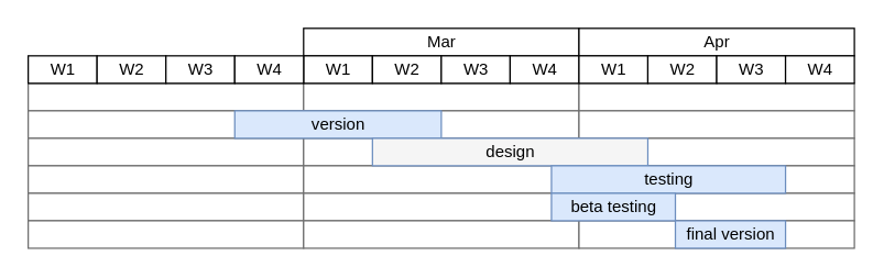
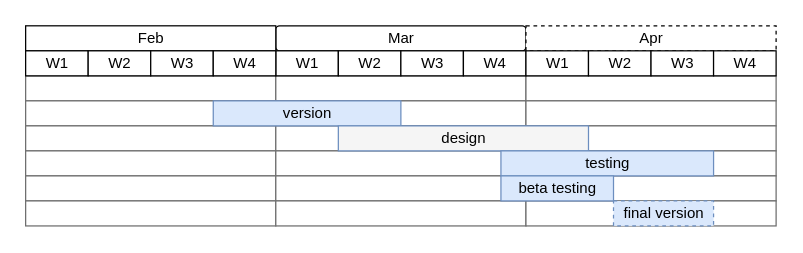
  <mxCell id="0" style=";html=1;" />
  <mxCell id="1" style=";html=1;" parent="0" />
- <mxCell id="2" value="Mar" style="strokeWidth=1;fontStyle=0;html=1;" parent="1" vertex="1"><mxGeometry x="220" y="20" width="200" height="20" as="geometry" /></mxCell>
- <mxCell id="3" value="Apr" style="strokeWidth=1;fontStyle=0;html=1;" parent="1" vertex="1"><mxGeometry x="420" y="20" width="200" height="20" as="geometry" /></mxCell>
+ <mxCell id="2" value="Mar" style="strokeWidth=1;fontStyle=0;html=1;rounded=1;" parent="1" vertex="1"><mxGeometry x="220" y="20" width="200" height="20" as="geometry" /></mxCell>
+ <mxCell id="3" value="Apr" style="strokeWidth=1;fontStyle=0;html=1;dashed=1;" parent="1" vertex="1"><mxGeometry x="420" y="20" width="200" height="20" as="geometry" /></mxCell>
+ <mxCell id="4" value="Feb" style="strokeWidth=1;fontStyle=0;html=1;" parent="1" vertex="1"><mxGeometry x="20" y="20" width="200" height="20" as="geometry" /></mxCell>
  <mxCell id="5" value="" style="align=left;html=1;strokeColor=#6E6E6E;" parent="1" vertex="1"><mxGeometry x="20" y="60" width="200" height="20" as="geometry" /></mxCell>
  <mxCell id="6" value="" style="align=left;html=1;strokeColor=#6E6E6E;" parent="1" vertex="1"><mxGeometry x="20" y="80" width="200" height="20" as="geometry" /></mxCell>
  <mxCell id="7" value="" style="align=left;html=1;strokeColor=#6E6E6E;" parent="1" vertex="1"><mxGeometry x="20" y="100" width="200" height="20" as="geometry" /></mxCell>
  <mxCell id="8" value="" style="align=left;html=1;strokeColor=#6E6E6E;" parent="1" vertex="1"><mxGeometry x="20" y="120" width="200" height="20" as="geometry" /></mxCell>
  <mxCell id="9" value="" style="align=left;html=1;strokeColor=#6E6E6E;" parent="1" vertex="1"><mxGeometry x="20" y="140" width="200" height="20" as="geometry" /></mxCell>
  <mxCell id="10" value="" style="align=left;html=1;strokeColor=#6E6E6E;" parent="1" vertex="1"><mxGeometry x="20" y="160" width="200" height="20" as="geometry" /></mxCell>
  <mxCell id="11" value="" style="align=left;html=1;strokeColor=#6E6E6E;" parent="1" vertex="1"><mxGeometry x="220" y="60" width="200" height="20" as="geometry" /></mxCell>
  <mxCell id="12" value="" style="align=left;html=1;strokeColor=#6E6E6E;" parent="1" vertex="1"><mxGeometry x="220" y="80" width="200" height="20" as="geometry" /></mxCell>
  <mxCell id="13" value="" style="align=left;html=1;strokeColor=#6E6E6E;" parent="1" vertex="1"><mxGeometry x="220" y="100" width="200" height="20" as="geometry" /></mxCell>
  <mxCell id="14" value="" style="align=left;html=1;strokeColor=#6E6E6E;" parent="1" vertex="1"><mxGeometry x="220" y="120" width="200" height="20" as="geometry" /></mxCell>
  <mxCell id="15" value="" style="align=left;html=1;strokeColor=#6E6E6E;" parent="1" vertex="1"><mxGeometry x="220" y="140" width="200" height="20" as="geometry" /></mxCell>
  <mxCell id="16" value="" style="align=left;html=1;strokeColor=#6E6E6E;" parent="1" vertex="1"><mxGeometry x="220" y="160" width="200" height="20" as="geometry" /></mxCell>
  <mxCell id="17" value="" style="align=left;html=1;strokeColor=#6E6E6E;" parent="1" vertex="1"><mxGeometry x="420" y="60" width="200" height="20" as="geometry" /></mxCell>
  <mxCell id="18" value="" style="align=left;html=1;strokeColor=#6E6E6E;" parent="1" vertex="1"><mxGeometry x="420" y="80" width="200" height="20" as="geometry" /></mxCell>
  <mxCell id="19" value="" style="align=left;html=1;strokeColor=#6E6E6E;" parent="1" vertex="1"><mxGeometry x="420" y="100" width="200" height="20" as="geometry" /></mxCell>
  <mxCell id="20" value="" style="align=left;html=1;strokeColor=#6E6E6E;" parent="1" vertex="1"><mxGeometry x="420" y="120" width="200" height="20" as="geometry" /></mxCell>
  <mxCell id="21" value="" style="align=left;html=1;strokeColor=#6E6E6E;" parent="1" vertex="1"><mxGeometry x="420" y="140" width="200" height="20" as="geometry" /></mxCell>
  <mxCell id="22" value="" style="align=left;html=1;strokeColor=#6E6E6E;" parent="1" vertex="1"><mxGeometry x="420" y="160" width="200" height="20" as="geometry" /></mxCell>
  <mxCell id="23" value="W1" style="strokeWidth=1;fontStyle=0;html=1;" parent="1" vertex="1"><mxGeometry x="220" y="40" width="50" height="20" as="geometry" /></mxCell>
  <mxCell id="24" value="W2" style="strokeWidth=1;fontStyle=0;html=1;" parent="1" vertex="1"><mxGeometry x="270" y="40" width="50" height="20" as="geometry" /></mxCell>
  <mxCell id="25" value="W3" style="strokeWidth=1;fontStyle=0;html=1;" parent="1" vertex="1"><mxGeometry x="320" y="40" width="50" height="20" as="geometry" /></mxCell>
  <mxCell id="26" value="W4" style="strokeWidth=1;fontStyle=0;html=1;" parent="1" vertex="1"><mxGeometry x="370" y="40" width="50" height="20" as="geometry" /></mxCell>
  <mxCell id="27" value="W1" style="strokeWidth=1;fontStyle=0;html=1;" parent="1" vertex="1"><mxGeometry x="420" y="40" width="50" height="20" as="geometry" /></mxCell>
  <mxCell id="28" value="W2" style="strokeWidth=1;fontStyle=0;html=1;" parent="1" vertex="1"><mxGeometry x="470" y="40" width="50" height="20" as="geometry" /></mxCell>
  <mxCell id="29" value="W3" style="strokeWidth=1;fontStyle=0;html=1;" parent="1" vertex="1"><mxGeometry x="520" y="40" width="50" height="20" as="geometry" /></mxCell>
  <mxCell id="30" value="W4" style="strokeWidth=1;fontStyle=0;html=1;" parent="1" vertex="1"><mxGeometry x="570" y="40" width="50" height="20" as="geometry" /></mxCell>
  <mxCell id="31" value="W1" style="strokeWidth=1;fontStyle=0;html=1;" parent="1" vertex="1"><mxGeometry x="20" y="40" width="50" height="20" as="geometry" /></mxCell>
  <mxCell id="32" value="W2" style="strokeWidth=1;fontStyle=0;html=1;" parent="1" vertex="1"><mxGeometry x="70" y="40" width="50" height="20" as="geometry" /></mxCell>
  <mxCell id="33" value="W3" style="strokeWidth=1;fontStyle=0;html=1;" parent="1" vertex="1"><mxGeometry x="120" y="40" width="50" height="20" as="geometry" /></mxCell>
  <mxCell id="34" value="W4" style="strokeWidth=1;fontStyle=0;html=1;" parent="1" vertex="1"><mxGeometry x="170" y="40" width="50" height="20" as="geometry" /></mxCell>
  <mxCell id="35" value="version" style="align=center;strokeColor=#6c8ebf;html=1;fillColor=#dae8fc;" parent="1" vertex="1"><mxGeometry x="170" y="80" width="150" height="20" as="geometry" /></mxCell>
  <mxCell id="36" value="design" style="align=center;strokeColor=#6c8ebf;html=1;fillColor=#f5f5f5;" parent="1" vertex="1"><mxGeometry x="270" y="100" width="200" height="20" as="geometry" /></mxCell>
  <mxCell id="37" value="testing" style="align=center;strokeColor=#6c8ebf;html=1;fillColor=#dae8fc;" parent="1" vertex="1"><mxGeometry x="400" y="120" width="170" height="20" as="geometry" /></mxCell>
  <mxCell id="38" value="beta testing" style="align=center;strokeColor=#6c8ebf;html=1;fillColor=#dae8fc;" parent="1" vertex="1"><mxGeometry x="400" y="140" width="90" height="20" as="geometry" /></mxCell>
- <mxCell id="39" value="final version" style="align=center;strokeColor=#6c8ebf;html=1;fillColor=#dae8fc;" parent="1" vertex="1"><mxGeometry x="490" y="160" width="80" height="20" as="geometry" /></mxCell>
+ <mxCell id="39" value="final version" style="align=center;strokeColor=#6c8ebf;html=1;fillColor=#dae8fc;dashed=1;" parent="1" vertex="1"><mxGeometry x="490" y="160" width="80" height="20" as="geometry" /></mxCell>
